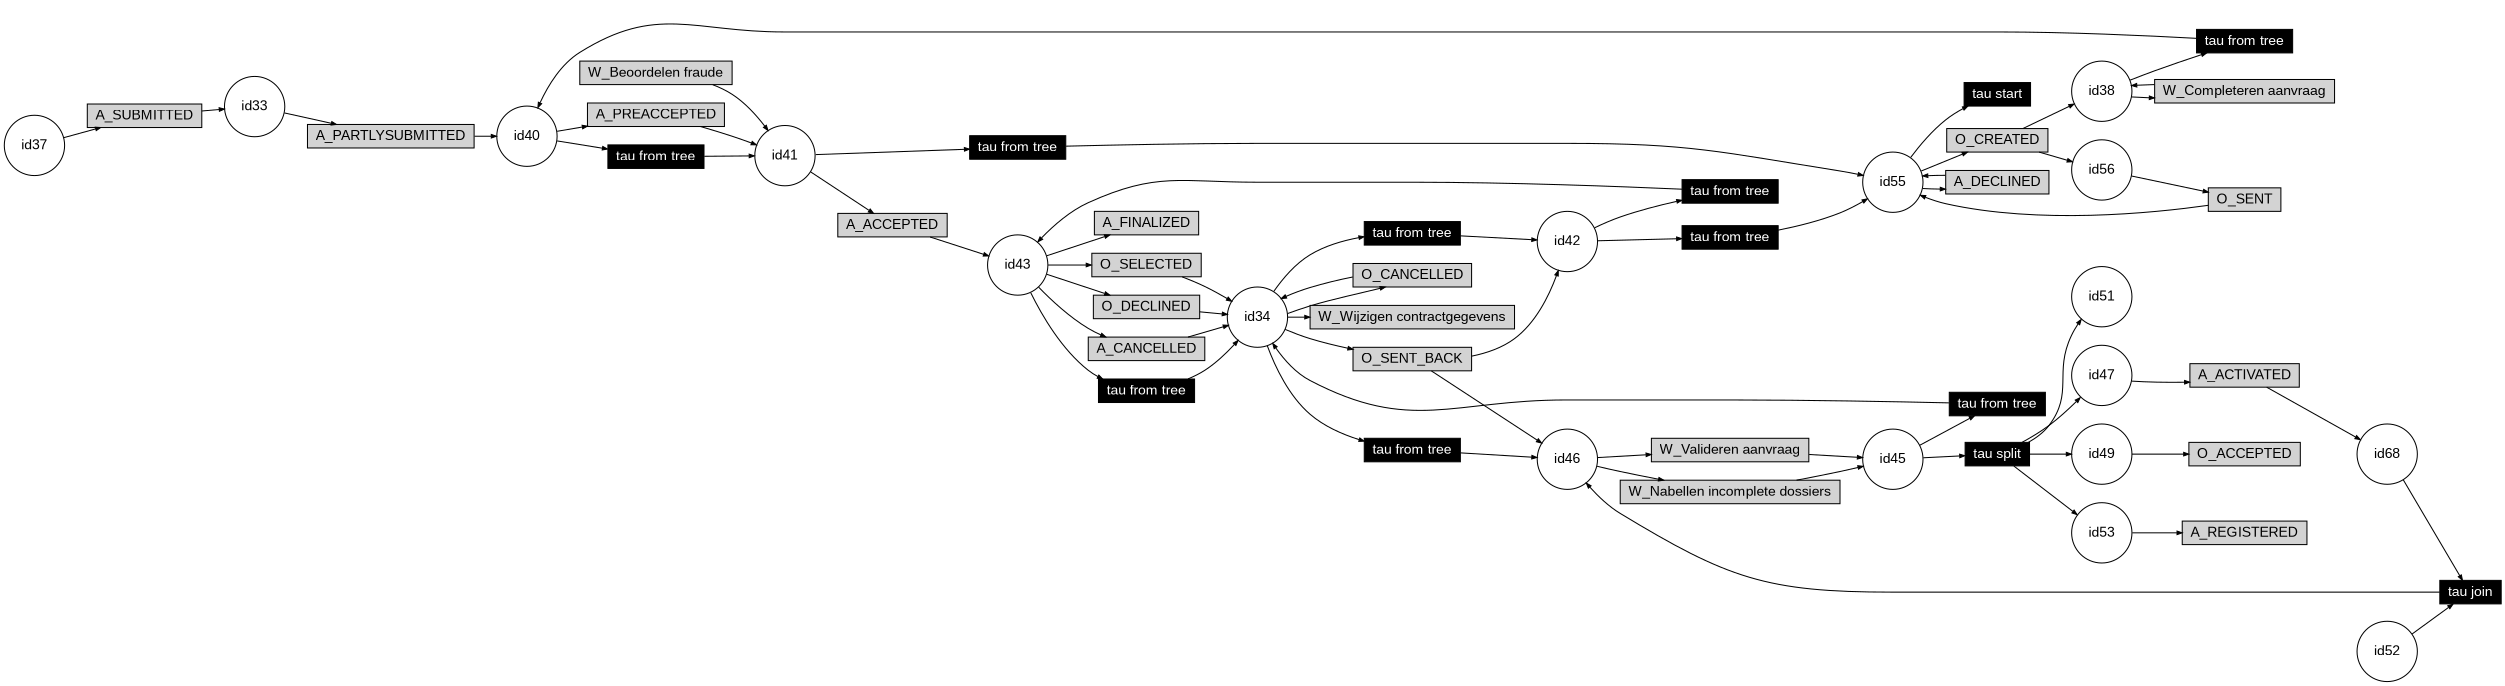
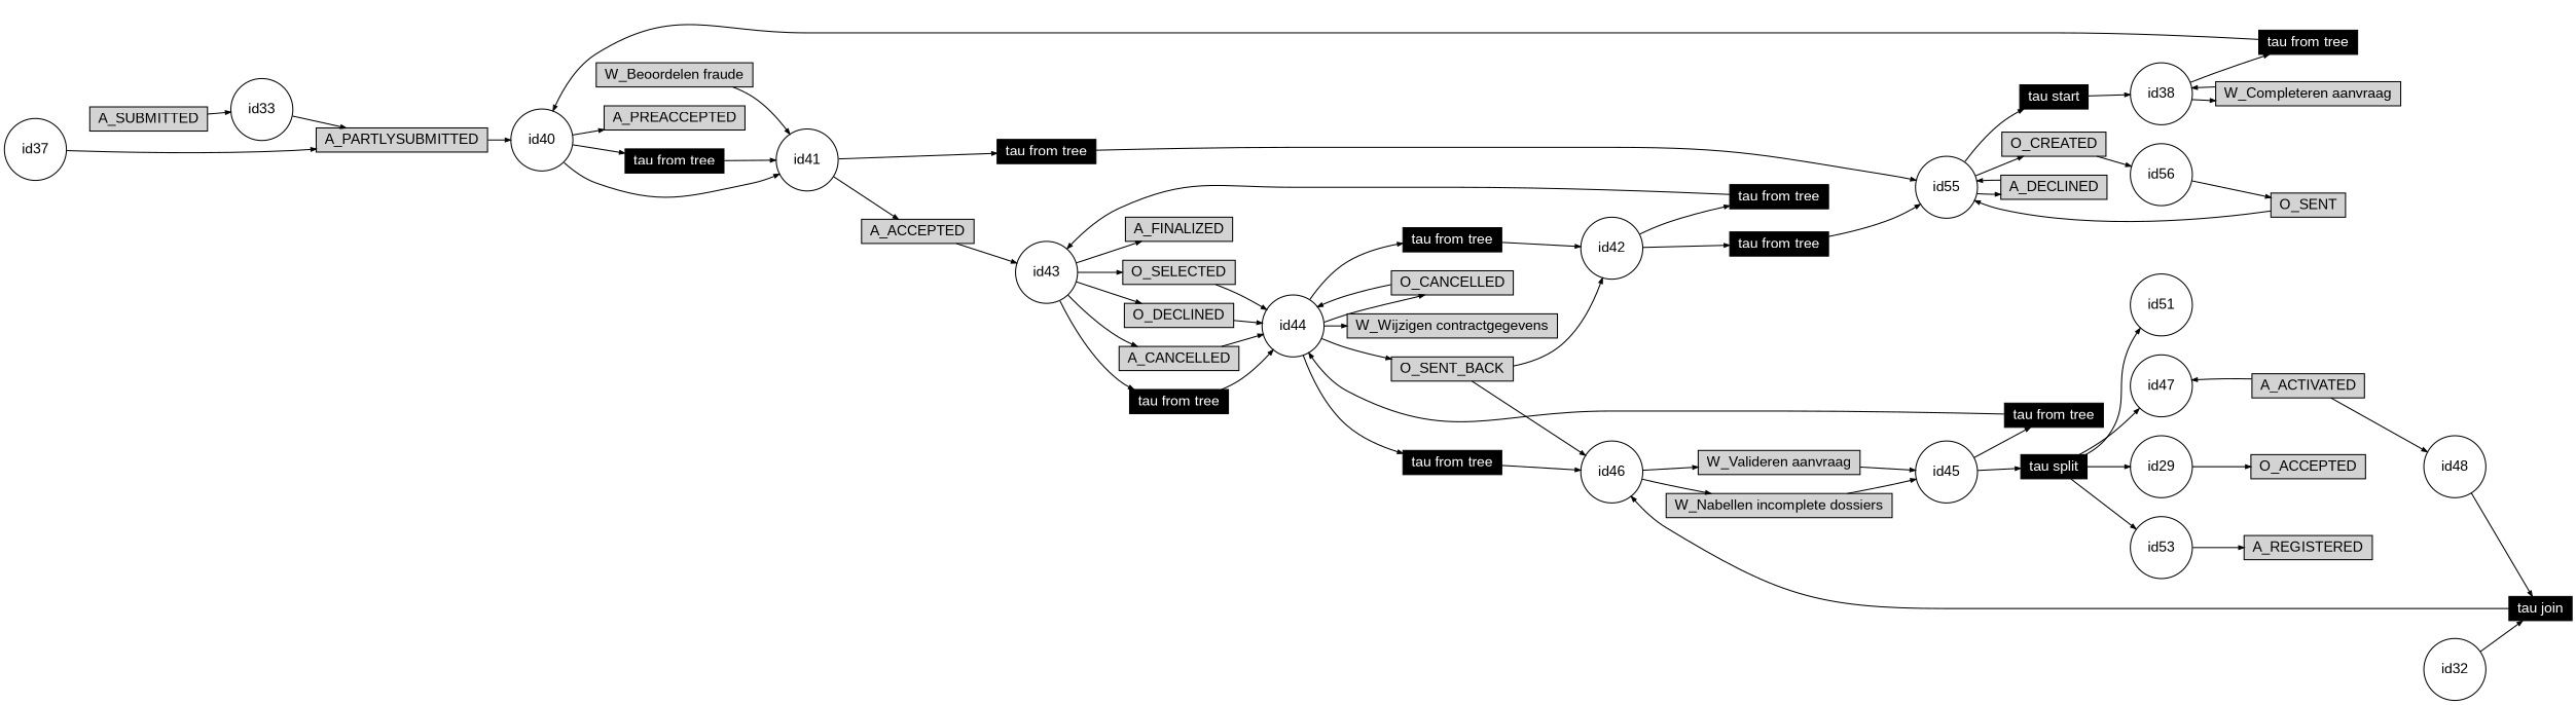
  digraph {
    fontname=Arial
    fontsize=14
    rankdir=LR
    ranksep=.3
    remincross=true
    node [fontname=Arial fontsize=14 shape=box style=filled]
    edge [arrowsize=0.5]
    n1 [height=.2 label="A_SUBMITTED\n" width=.2]
    n2 [height=.2 label=id33 shape=circle width=.2 style=""]
    n3 [height=.2 label="A_PARTLYSUBMITTED\n" width=.2]
    id40 [height=.2 shape=circle width=.2 style=""]
    n5 [height=.2 label="A_PREACCEPTED\n" width=.2]
    n6 [color=black fontcolor=white height=.2 label="tau from tree\n" width=.2]
    id41 [height=.2 shape=circle width=.2 style=""]
    n8 [height=.2 label="A_ACCEPTED\n" width=.2]
    n9 [color=black fontcolor=white height=.2 label="tau from tree\n" width=.2]
    n10 [height=.2 label="W_Beoordelen fraude\n" width=.2]
    id43 [height=.2 shape=circle width=.2 style=""]
    n12 [height=.2 label="O_SELECTED\n" width=.2]
    n13 [height=.2 label="O_DECLINED\n" width=.2]
    n14 [height=.2 label="A_FINALIZED\n" width=.2]
    n15 [height=.2 label="A_CANCELLED\n" width=.2]
    n16 [color=black fontcolor=white height=.2 label="tau from tree\n" width=.2]
-   id44 [height=.2 shape=circle width=.2 label=id34 style=""]
+   id44 [height=.2 shape=circle width=.2 style=""]
    n18 [height=.2 label="O_SENT_BACK\n" width=.2]
    n19 [color=black fontcolor=white height=.2 label="tau from tree\n" width=.2]
    n20 [height=.2 label="O_CANCELLED\n" width=.2]
    n21 [height=.2 label="W_Wijzigen contractgegevens\n" width=.2]
    n22 [color=black fontcolor=white height=.2 label="tau from tree\n" width=.2]
    id46 [height=.2 shape=circle width=.2 style=""]
    id42 [height=.2 shape=circle width=.2 style=""]
    n25 [height=.2 label="W_Valideren aanvraag\n" width=.2]
    n26 [height=.2 label="W_Nabellen incomplete dossiers\n" width=.2]
    id45 [height=.2 shape=circle width=.2 style=""]
    n28 [color=black fontcolor=white height=.2 label="tau split\n" width=.2]
    n29 [color=black fontcolor=white height=.2 label="tau from tree\n" width=.2]
    id47 [height=.2 shape=circle width=.2 style=""]
-   id49 [height=.2 shape=circle width=.2 style=""]
+   id49 [height=.2 shape=circle width=.2 label=id29 style=""]
    id51 [height=.2 shape=circle width=.2 style=""]
    id53 [height=.2 shape=circle width=.2 style=""]
    n34 [height=.2 label="A_ACTIVATED\n" width=.2]
    n35 [height=.2 label="O_ACCEPTED\n" width=.2]
    n36 [height=.2 label="A_REGISTERED\n" width=.2]
    n37 [color=black fontcolor=white height=.2 label="tau join\n" width=.2]
-   id48 [height=.2 shape=circle width=.2 label=id68 style=""]
-   id52 [height=.2 shape=circle width=.2 style=""]
+   id48 [height=.2 shape=circle width=.2 style=""]
+   id52 [height=.2 shape=circle width=.2 label=id32 style=""]
    n40 [color=black fontcolor=white height=.2 label="tau from tree\n" width=.2]
    n41 [color=black fontcolor=white height=.2 label="tau from tree\n" width=.2]
    id55 [height=.2 shape=circle width=.2 style=""]
    n43 [height=.2 label="O_CREATED\n" width=.2]
    n44 [height=.2 label="A_DECLINED\n" width=.2]
    n45 [color=black fontcolor=white height=.2 label="tau start\n" width=.2]
    id56 [height=.2 shape=circle width=.2 style=""]
    n47 [height=.2 label="O_SENT\n" width=.2]
    id38 [height=.2 shape=circle width=.2 style=""]
    n49 [height=.2 label="W_Completeren aanvraag\n" width=.2]
    n50 [color=black fontcolor=white height=.2 label="tau from tree\n" width=.2]
    id37 [height=.2 shape=circle width=.2 style=""]
    n1 -> n2
    n2 -> n3
    n3 -> id40
    id40 -> n5
    id40 -> n6
-   n5 -> id41
+   id40 -> id41
    n6 -> id41
    id41 -> n8
    id41 -> n9
    n8 -> id43
    n9 -> id55
    n10 -> id41
    id43 -> n12
    id43 -> n13
    id43 -> n14
    id43 -> n15
    id43 -> n16
    n12 -> id44
    n13 -> id44
    n15 -> id44
    n16 -> id44
    id44 -> n18
    id44 -> n19
    id44 -> n20
    id44 -> n21
    id44 -> n22
    n18 -> id46
    n18 -> id42
    n19 -> id46
    n20 -> id44
    n22 -> id42
    id46 -> n25
    id46 -> n26
    id42 -> n40
    id42 -> n41
    n25 -> id45
    n26 -> id45
    id45 -> n28
    id45 -> n29
    n28 -> id47
    n28 -> id49
    n28 -> id51
    n28 -> id53
    n29 -> id44
-   id47 -> n34
+   n34 -> id47
    id49 -> n35
    id53 -> n36
    n34 -> id48
    n37 -> id46
    id48 -> n37
    id52 -> n37
    n40 -> id43
    n41 -> id55
    id55 -> n43
    id55 -> n44
    id55 -> n45
    n43 -> id56
    n44 -> id55
-   n43 -> id38
+   n45 -> id38
    id56 -> n47
    n47 -> id55
    id38 -> n49
    id38 -> n50
    n49 -> id38
    n50 -> id40
-   id37 -> n1
+   id37 -> n3
  }
